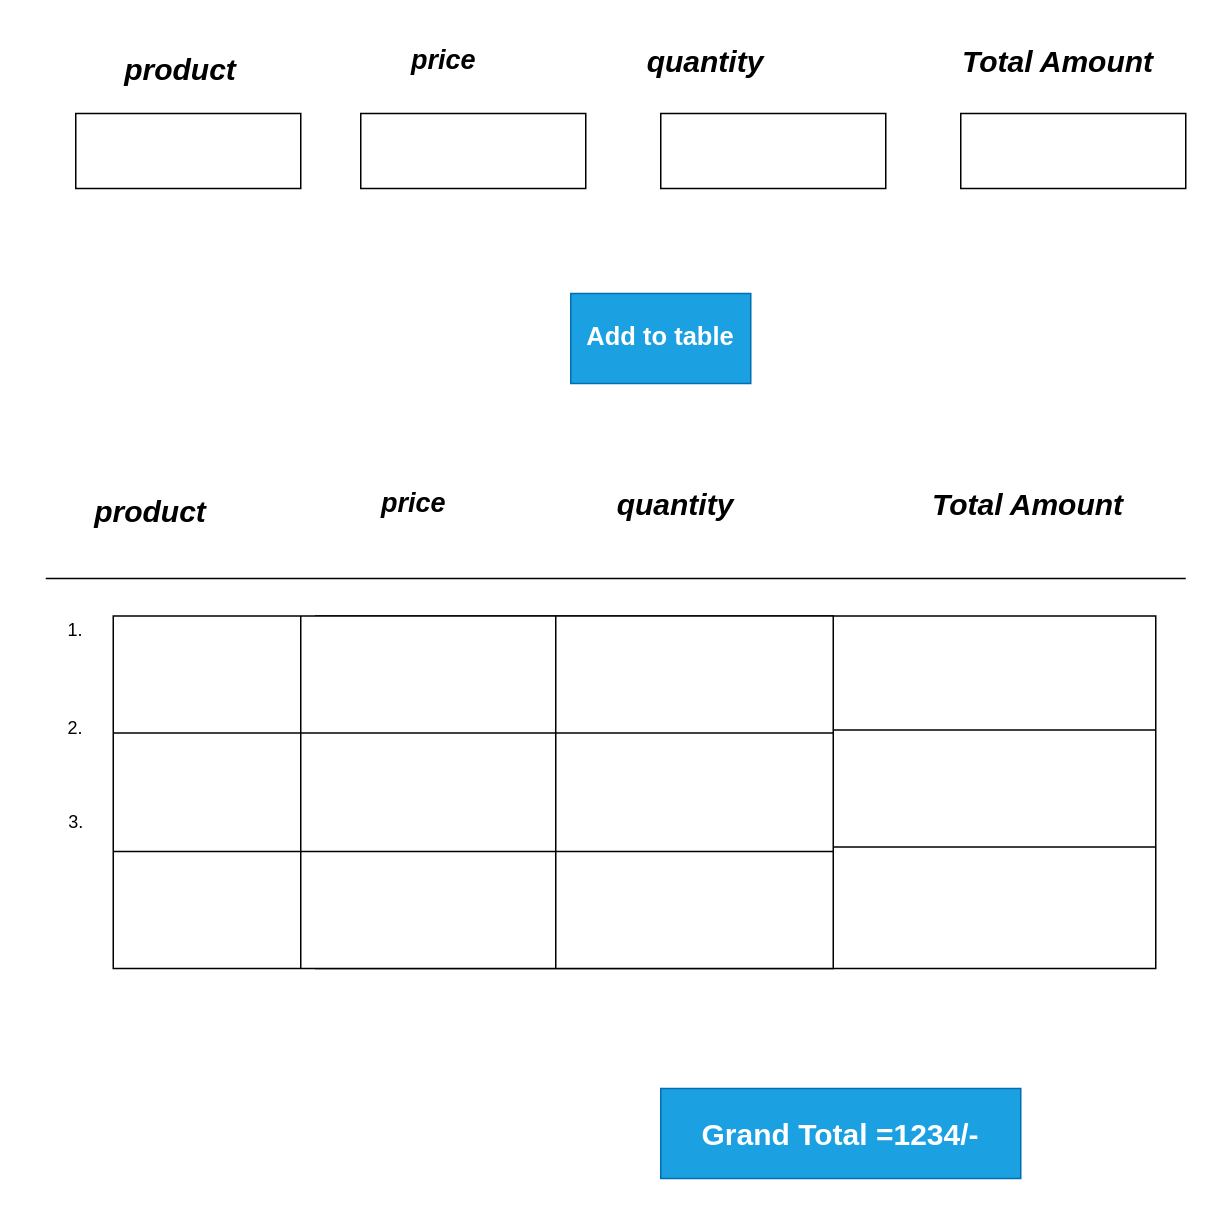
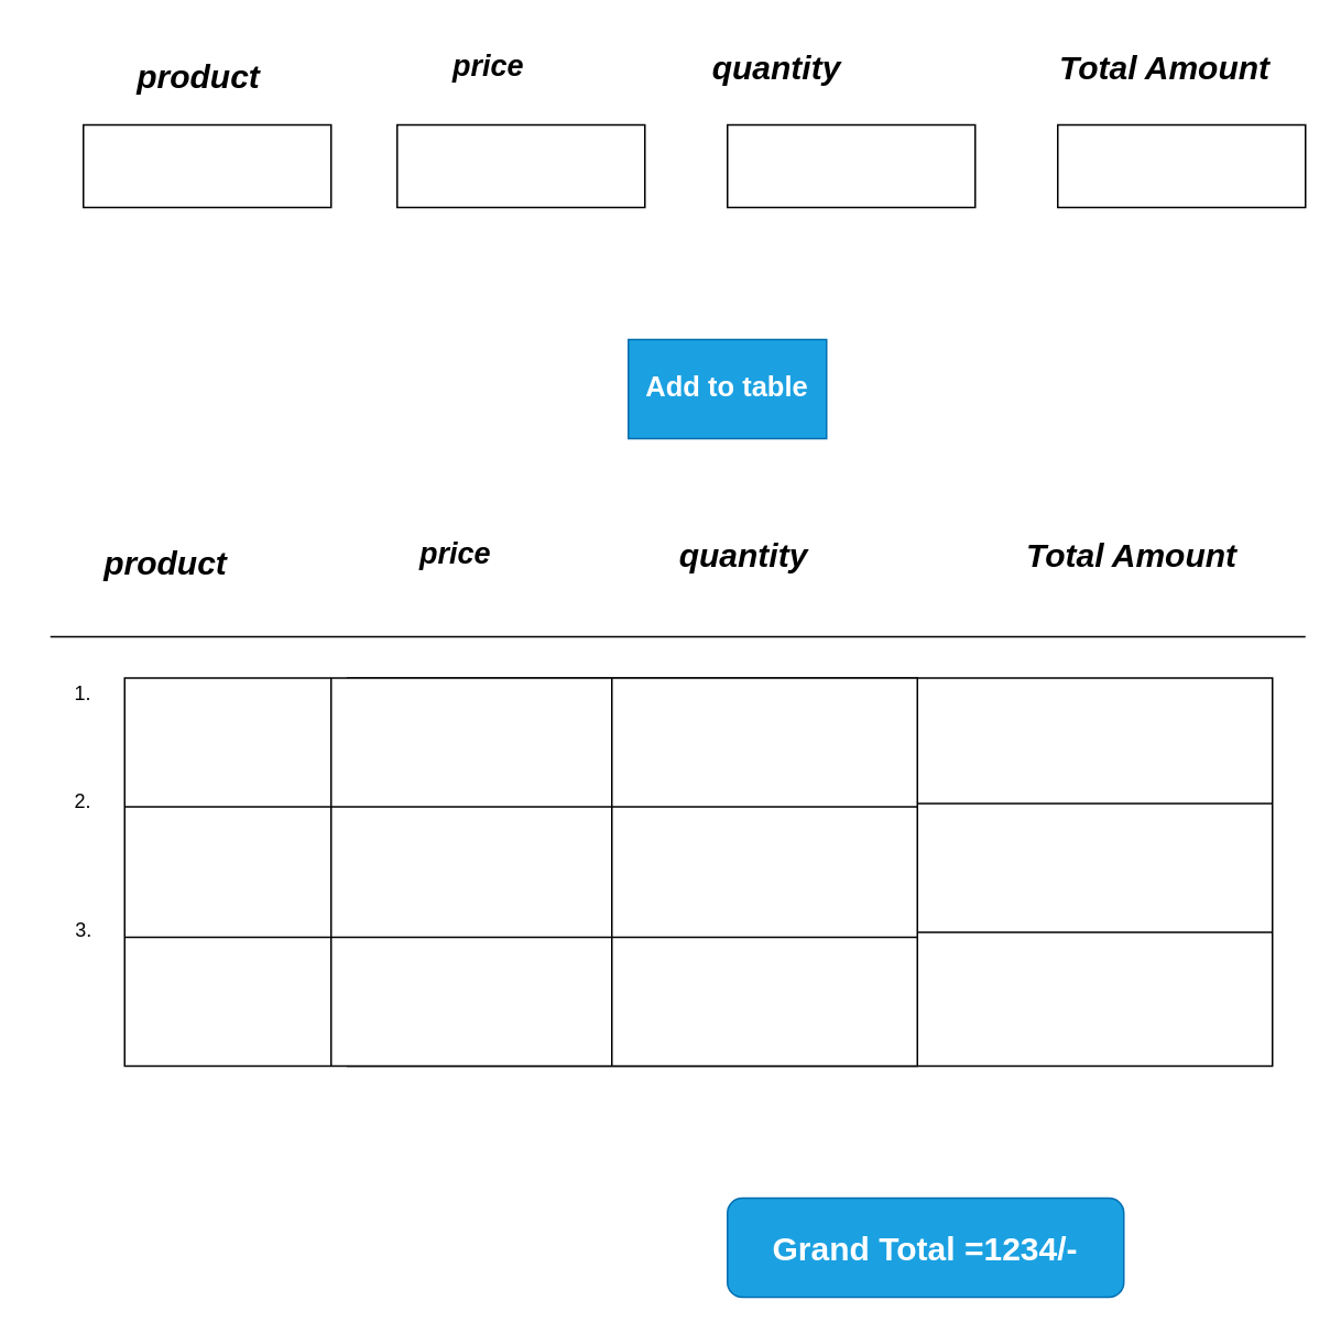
  <mxCell id="0" />
  <mxCell id="1" parent="0" />
  <mxCell id="2" value="" style="rounded=0;whiteSpace=wrap;html=1;" vertex="1" parent="1"><mxGeometry x="50" y="75" width="150" height="50" as="geometry" /></mxCell>
  <mxCell id="3" value="" style="rounded=0;whiteSpace=wrap;html=1;" vertex="1" parent="1"><mxGeometry x="240" y="75" width="150" height="50" as="geometry" /></mxCell>
  <mxCell id="4" value="" style="rounded=0;whiteSpace=wrap;html=1;" vertex="1" parent="1"><mxGeometry x="440" y="75" width="150" height="50" as="geometry" /></mxCell>
  <mxCell id="5" value="" style="rounded=0;whiteSpace=wrap;html=1;" vertex="1" parent="1"><mxGeometry x="640" y="75" width="150" height="50" as="geometry" /></mxCell>
  <mxCell id="6" value="&lt;b&gt;&lt;font style=&quot;font-size: 20px;&quot;&gt;&lt;i&gt;product&lt;/i&gt;&lt;/font&gt;&lt;/b&gt;" style="text;html=1;align=center;verticalAlign=middle;whiteSpace=wrap;rounded=0;" vertex="1" parent="1"><mxGeometry x="90" y="30" width="60" height="30" as="geometry" /></mxCell>
  <mxCell id="7" value="&lt;b&gt;&lt;font style=&quot;font-size: 18px;&quot;&gt;&lt;i&gt;price&lt;/i&gt;&lt;/font&gt;&lt;/b&gt;" style="text;html=1;align=center;verticalAlign=middle;resizable=0;points=[];autosize=1;strokeColor=none;fillColor=none;" vertex="1" parent="1"><mxGeometry x="260" y="20" width="70" height="40" as="geometry" /></mxCell>
  <mxCell id="8" value="&lt;span style=&quot;font-size: 20px;&quot;&gt;&lt;b&gt;&lt;i&gt;quantity&lt;/i&gt;&lt;/b&gt;&lt;/span&gt;" style="text;html=1;align=center;verticalAlign=middle;whiteSpace=wrap;rounded=0;" vertex="1" parent="1"><mxGeometry x="440" y="25" width="60" height="30" as="geometry" /></mxCell>
  <mxCell id="9" value="&lt;span style=&quot;font-size: 20px;&quot;&gt;&lt;b&gt;&lt;i&gt;Total Amount&lt;/i&gt;&lt;/b&gt;&lt;/span&gt;" style="text;html=1;align=center;verticalAlign=middle;whiteSpace=wrap;rounded=0;" vertex="1" parent="1"><mxGeometry x="640" y="25" width="130" height="30" as="geometry" /></mxCell>
- <mxCell id="10" value="&lt;b&gt;&lt;font style=&quot;font-size: 17px;&quot;&gt;Add to table&lt;/font&gt;&lt;/b&gt;" style="rounded=0;whiteSpace=wrap;html=1;fillColor=#1ba1e2;fontColor=#ffffff;strokeColor=#006EAF;" vertex="1" parent="1"><mxGeometry x="380" y="195" width="120" height="60" as="geometry" /></mxCell>
+ <mxCell id="10" value="&lt;b&gt;&lt;font style=&quot;font-size: 17px;&quot;&gt;Add to table&lt;/font&gt;&lt;/b&gt;" style="rounded=0;whiteSpace=wrap;html=1;fillColor=#1ba1e2;fontColor=#ffffff;strokeColor=#006EAF;" vertex="1" parent="1"><mxGeometry x="380" y="205" width="120" height="60" as="geometry" /></mxCell>
  <mxCell id="11" value="" style="endArrow=none;html=1;rounded=0;" edge="1" parent="1"><mxGeometry width="50" height="50" relative="1" as="geometry"><mxPoint x="30" y="385" as="sourcePoint" /><mxPoint x="790" y="385" as="targetPoint" /></mxGeometry></mxCell>
  <mxCell id="12" value="&lt;b&gt;&lt;font style=&quot;font-size: 20px;&quot;&gt;&lt;i&gt;product&lt;/i&gt;&lt;/font&gt;&lt;/b&gt;" style="text;html=1;align=center;verticalAlign=middle;whiteSpace=wrap;rounded=0;" vertex="1" parent="1"><mxGeometry x="70" y="325" width="60" height="30" as="geometry" /></mxCell>
  <mxCell id="13" value="&lt;b&gt;&lt;font style=&quot;font-size: 18px;&quot;&gt;&lt;i&gt;price&lt;/i&gt;&lt;/font&gt;&lt;/b&gt;" style="text;html=1;align=center;verticalAlign=middle;resizable=0;points=[];autosize=1;strokeColor=none;fillColor=none;" vertex="1" parent="1"><mxGeometry x="240" y="315" width="70" height="40" as="geometry" /></mxCell>
  <mxCell id="14" value="&lt;span style=&quot;font-size: 20px;&quot;&gt;&lt;b&gt;&lt;i&gt;quantity&lt;/i&gt;&lt;/b&gt;&lt;/span&gt;" style="text;html=1;align=center;verticalAlign=middle;whiteSpace=wrap;rounded=0;" vertex="1" parent="1"><mxGeometry x="420" y="320" width="60" height="30" as="geometry" /></mxCell>
  <mxCell id="15" value="&lt;span style=&quot;font-size: 20px;&quot;&gt;&lt;b&gt;&lt;i&gt;Total Amount&lt;/i&gt;&lt;/b&gt;&lt;/span&gt;" style="text;html=1;align=center;verticalAlign=middle;whiteSpace=wrap;rounded=0;" vertex="1" parent="1"><mxGeometry x="620" y="320" width="130" height="30" as="geometry" /></mxCell>
  <mxCell id="16" value="1." style="text;html=1;align=center;verticalAlign=middle;whiteSpace=wrap;rounded=0;" vertex="1" parent="1"><mxGeometry x="20" y="405" width="60" height="30" as="geometry" /></mxCell>
  <mxCell id="17" value="2." style="text;html=1;align=center;verticalAlign=middle;whiteSpace=wrap;rounded=0;" vertex="1" parent="1"><mxGeometry x="20" y="470" width="60" height="30" as="geometry" /></mxCell>
- <mxCell id="18" value="3." style="text;html=1;align=center;verticalAlign=middle;resizable=0;points=[];autosize=1;strokeColor=none;fillColor=none;" vertex="1" parent="1"><mxGeometry x="35" y="533" width="30" height="30" as="geometry" /></mxCell>
- <mxCell id="19" value="&lt;b&gt;&lt;font style=&quot;font-size: 20px;&quot;&gt;Grand Total =1234/-&lt;/font&gt;&lt;/b&gt;" style="rounded=0;whiteSpace=wrap;html=1;fillColor=#1ba1e2;fontColor=#ffffff;strokeColor=#006EAF;" vertex="1" parent="1"><mxGeometry x="440" y="725" width="240" height="60" as="geometry" /></mxCell>
+ <mxCell id="18" value="3." style="text;html=1;align=center;verticalAlign=middle;resizable=0;points=[];autosize=1;strokeColor=none;fillColor=none;" vertex="1" parent="1"><mxGeometry x="35" y="548" width="30" height="30" as="geometry" /></mxCell>
+ <mxCell id="19" value="&lt;b&gt;&lt;font style=&quot;font-size: 20px;&quot;&gt;Grand Total =1234/-&lt;/font&gt;&lt;/b&gt;" style="whiteSpace=wrap;html=1;fillColor=#1ba1e2;fontColor=#ffffff;strokeColor=#006EAF;rounded=1;" vertex="1" parent="1"><mxGeometry x="440" y="725" width="240" height="60" as="geometry" /></mxCell>
  <mxCell id="20" value="" style="shape=table;startSize=0;container=1;collapsible=0;childLayout=tableLayout;fontSize=16;" vertex="1" parent="1"><mxGeometry x="210" y="410" width="560" height="235" as="geometry" /></mxCell>
  <mxCell id="21" value="" style="shape=tableRow;horizontal=0;startSize=0;swimlaneHead=0;swimlaneBody=0;strokeColor=inherit;top=0;left=0;bottom=0;right=0;collapsible=0;dropTarget=0;fillColor=none;points=[[0,0.5],[1,0.5]];portConstraint=eastwest;fontSize=16;" vertex="1" parent="20"><mxGeometry width="560" height="76" as="geometry" /></mxCell>
  <mxCell id="22" value="" style="shape=partialRectangle;html=1;whiteSpace=wrap;connectable=0;strokeColor=inherit;overflow=hidden;fillColor=none;top=0;left=0;bottom=0;right=0;pointerEvents=1;fontSize=16;" vertex="1" parent="21"><mxGeometry width="146" height="76" as="geometry"><mxRectangle width="146" height="76" as="alternateBounds" /></mxGeometry></mxCell>
  <mxCell id="23" value="" style="shape=partialRectangle;html=1;whiteSpace=wrap;connectable=0;strokeColor=inherit;overflow=hidden;fillColor=none;top=0;left=0;bottom=0;right=0;pointerEvents=1;fontSize=16;" vertex="1" parent="21"><mxGeometry x="146" width="198" height="76" as="geometry"><mxRectangle width="198" height="76" as="alternateBounds" /></mxGeometry></mxCell>
  <mxCell id="24" value="" style="shape=partialRectangle;html=1;whiteSpace=wrap;connectable=0;strokeColor=inherit;overflow=hidden;fillColor=none;top=0;left=0;bottom=0;right=0;pointerEvents=1;fontSize=16;" vertex="1" parent="21"><mxGeometry x="344" width="216" height="76" as="geometry"><mxRectangle width="216" height="76" as="alternateBounds" /></mxGeometry></mxCell>
  <mxCell id="25" value="" style="shape=tableRow;horizontal=0;startSize=0;swimlaneHead=0;swimlaneBody=0;strokeColor=inherit;top=0;left=0;bottom=0;right=0;collapsible=0;dropTarget=0;fillColor=none;points=[[0,0.5],[1,0.5]];portConstraint=eastwest;fontSize=16;" vertex="1" parent="20"><mxGeometry y="76" width="560" height="78" as="geometry" /></mxCell>
  <mxCell id="26" value="" style="shape=partialRectangle;html=1;whiteSpace=wrap;connectable=0;strokeColor=inherit;overflow=hidden;fillColor=none;top=0;left=0;bottom=0;right=0;pointerEvents=1;fontSize=16;" vertex="1" parent="25"><mxGeometry width="146" height="78" as="geometry"><mxRectangle width="146" height="78" as="alternateBounds" /></mxGeometry></mxCell>
  <mxCell id="27" value="" style="shape=partialRectangle;html=1;whiteSpace=wrap;connectable=0;strokeColor=inherit;overflow=hidden;fillColor=none;top=0;left=0;bottom=0;right=0;pointerEvents=1;fontSize=16;" vertex="1" parent="25"><mxGeometry x="146" width="198" height="78" as="geometry"><mxRectangle width="198" height="78" as="alternateBounds" /></mxGeometry></mxCell>
  <mxCell id="28" value="" style="shape=partialRectangle;html=1;whiteSpace=wrap;connectable=0;strokeColor=inherit;overflow=hidden;fillColor=none;top=0;left=0;bottom=0;right=0;pointerEvents=1;fontSize=16;" vertex="1" parent="25"><mxGeometry x="344" width="216" height="78" as="geometry"><mxRectangle width="216" height="78" as="alternateBounds" /></mxGeometry></mxCell>
  <mxCell id="29" value="" style="shape=tableRow;horizontal=0;startSize=0;swimlaneHead=0;swimlaneBody=0;strokeColor=inherit;top=0;left=0;bottom=0;right=0;collapsible=0;dropTarget=0;fillColor=none;points=[[0,0.5],[1,0.5]];portConstraint=eastwest;fontSize=16;" vertex="1" parent="20"><mxGeometry y="154" width="560" height="81" as="geometry" /></mxCell>
  <mxCell id="30" value="" style="shape=partialRectangle;html=1;whiteSpace=wrap;connectable=0;strokeColor=inherit;overflow=hidden;fillColor=none;top=0;left=0;bottom=0;right=0;pointerEvents=1;fontSize=16;" vertex="1" parent="29"><mxGeometry width="146" height="81" as="geometry"><mxRectangle width="146" height="81" as="alternateBounds" /></mxGeometry></mxCell>
  <mxCell id="31" value="" style="shape=partialRectangle;html=1;whiteSpace=wrap;connectable=0;strokeColor=inherit;overflow=hidden;fillColor=none;top=0;left=0;bottom=0;right=0;pointerEvents=1;fontSize=16;" vertex="1" parent="29"><mxGeometry x="146" width="198" height="81" as="geometry"><mxRectangle width="198" height="81" as="alternateBounds" /></mxGeometry></mxCell>
  <mxCell id="32" value="" style="shape=partialRectangle;html=1;whiteSpace=wrap;connectable=0;strokeColor=inherit;overflow=hidden;fillColor=none;top=0;left=0;bottom=0;right=0;pointerEvents=1;fontSize=16;" vertex="1" parent="29"><mxGeometry x="344" width="216" height="81" as="geometry"><mxRectangle width="216" height="81" as="alternateBounds" /></mxGeometry></mxCell>
  <mxCell id="33" value="" style="shape=table;startSize=0;container=1;collapsible=0;childLayout=tableLayout;fontSize=16;" vertex="1" parent="1"><mxGeometry x="75" y="410" width="480" height="235" as="geometry" /></mxCell>
  <mxCell id="34" value="" style="shape=tableRow;horizontal=0;startSize=0;swimlaneHead=0;swimlaneBody=0;strokeColor=inherit;top=0;left=0;bottom=0;right=0;collapsible=0;dropTarget=0;fillColor=none;points=[[0,0.5],[1,0.5]];portConstraint=eastwest;fontSize=16;" vertex="1" parent="33"><mxGeometry width="480" height="78" as="geometry" /></mxCell>
  <mxCell id="35" value="" style="shape=partialRectangle;html=1;whiteSpace=wrap;connectable=0;strokeColor=inherit;overflow=hidden;fillColor=none;top=0;left=0;bottom=0;right=0;pointerEvents=1;fontSize=16;" vertex="1" parent="34"><mxGeometry width="125" height="78" as="geometry"><mxRectangle width="125" height="78" as="alternateBounds" /></mxGeometry></mxCell>
  <mxCell id="36" value="" style="shape=partialRectangle;html=1;whiteSpace=wrap;connectable=0;strokeColor=inherit;overflow=hidden;fillColor=none;top=0;left=0;bottom=0;right=0;pointerEvents=1;fontSize=16;" vertex="1" parent="34"><mxGeometry x="125" width="170" height="78" as="geometry"><mxRectangle width="170" height="78" as="alternateBounds" /></mxGeometry></mxCell>
  <mxCell id="37" value="" style="shape=partialRectangle;html=1;whiteSpace=wrap;connectable=0;strokeColor=inherit;overflow=hidden;fillColor=none;top=0;left=0;bottom=0;right=0;pointerEvents=1;fontSize=16;" vertex="1" parent="34"><mxGeometry x="295" width="185" height="78" as="geometry"><mxRectangle width="185" height="78" as="alternateBounds" /></mxGeometry></mxCell>
  <mxCell id="38" value="" style="shape=tableRow;horizontal=0;startSize=0;swimlaneHead=0;swimlaneBody=0;strokeColor=inherit;top=0;left=0;bottom=0;right=0;collapsible=0;dropTarget=0;fillColor=none;points=[[0,0.5],[1,0.5]];portConstraint=eastwest;fontSize=16;" vertex="1" parent="33"><mxGeometry y="78" width="480" height="79" as="geometry" /></mxCell>
  <mxCell id="39" value="" style="shape=partialRectangle;html=1;whiteSpace=wrap;connectable=0;strokeColor=inherit;overflow=hidden;fillColor=none;top=0;left=0;bottom=0;right=0;pointerEvents=1;fontSize=16;" vertex="1" parent="38"><mxGeometry width="125" height="79" as="geometry"><mxRectangle width="125" height="79" as="alternateBounds" /></mxGeometry></mxCell>
  <mxCell id="40" value="" style="shape=partialRectangle;html=1;whiteSpace=wrap;connectable=0;strokeColor=inherit;overflow=hidden;fillColor=none;top=0;left=0;bottom=0;right=0;pointerEvents=1;fontSize=16;" vertex="1" parent="38"><mxGeometry x="125" width="170" height="79" as="geometry"><mxRectangle width="170" height="79" as="alternateBounds" /></mxGeometry></mxCell>
  <mxCell id="41" value="" style="shape=partialRectangle;html=1;whiteSpace=wrap;connectable=0;strokeColor=inherit;overflow=hidden;fillColor=none;top=0;left=0;bottom=0;right=0;pointerEvents=1;fontSize=16;" vertex="1" parent="38"><mxGeometry x="295" width="185" height="79" as="geometry"><mxRectangle width="185" height="79" as="alternateBounds" /></mxGeometry></mxCell>
  <mxCell id="42" value="" style="shape=tableRow;horizontal=0;startSize=0;swimlaneHead=0;swimlaneBody=0;strokeColor=inherit;top=0;left=0;bottom=0;right=0;collapsible=0;dropTarget=0;fillColor=none;points=[[0,0.5],[1,0.5]];portConstraint=eastwest;fontSize=16;" vertex="1" parent="33"><mxGeometry y="157" width="480" height="78" as="geometry" /></mxCell>
  <mxCell id="43" value="" style="shape=partialRectangle;html=1;whiteSpace=wrap;connectable=0;strokeColor=inherit;overflow=hidden;fillColor=none;top=0;left=0;bottom=0;right=0;pointerEvents=1;fontSize=16;" vertex="1" parent="42"><mxGeometry width="125" height="78" as="geometry"><mxRectangle width="125" height="78" as="alternateBounds" /></mxGeometry></mxCell>
  <mxCell id="44" value="" style="shape=partialRectangle;html=1;whiteSpace=wrap;connectable=0;strokeColor=inherit;overflow=hidden;fillColor=none;top=0;left=0;bottom=0;right=0;pointerEvents=1;fontSize=16;" vertex="1" parent="42"><mxGeometry x="125" width="170" height="78" as="geometry"><mxRectangle width="170" height="78" as="alternateBounds" /></mxGeometry></mxCell>
  <mxCell id="45" value="" style="shape=partialRectangle;html=1;whiteSpace=wrap;connectable=0;strokeColor=inherit;overflow=hidden;fillColor=none;top=0;left=0;bottom=0;right=0;pointerEvents=1;fontSize=16;" vertex="1" parent="42"><mxGeometry x="295" width="185" height="78" as="geometry"><mxRectangle width="185" height="78" as="alternateBounds" /></mxGeometry></mxCell>
